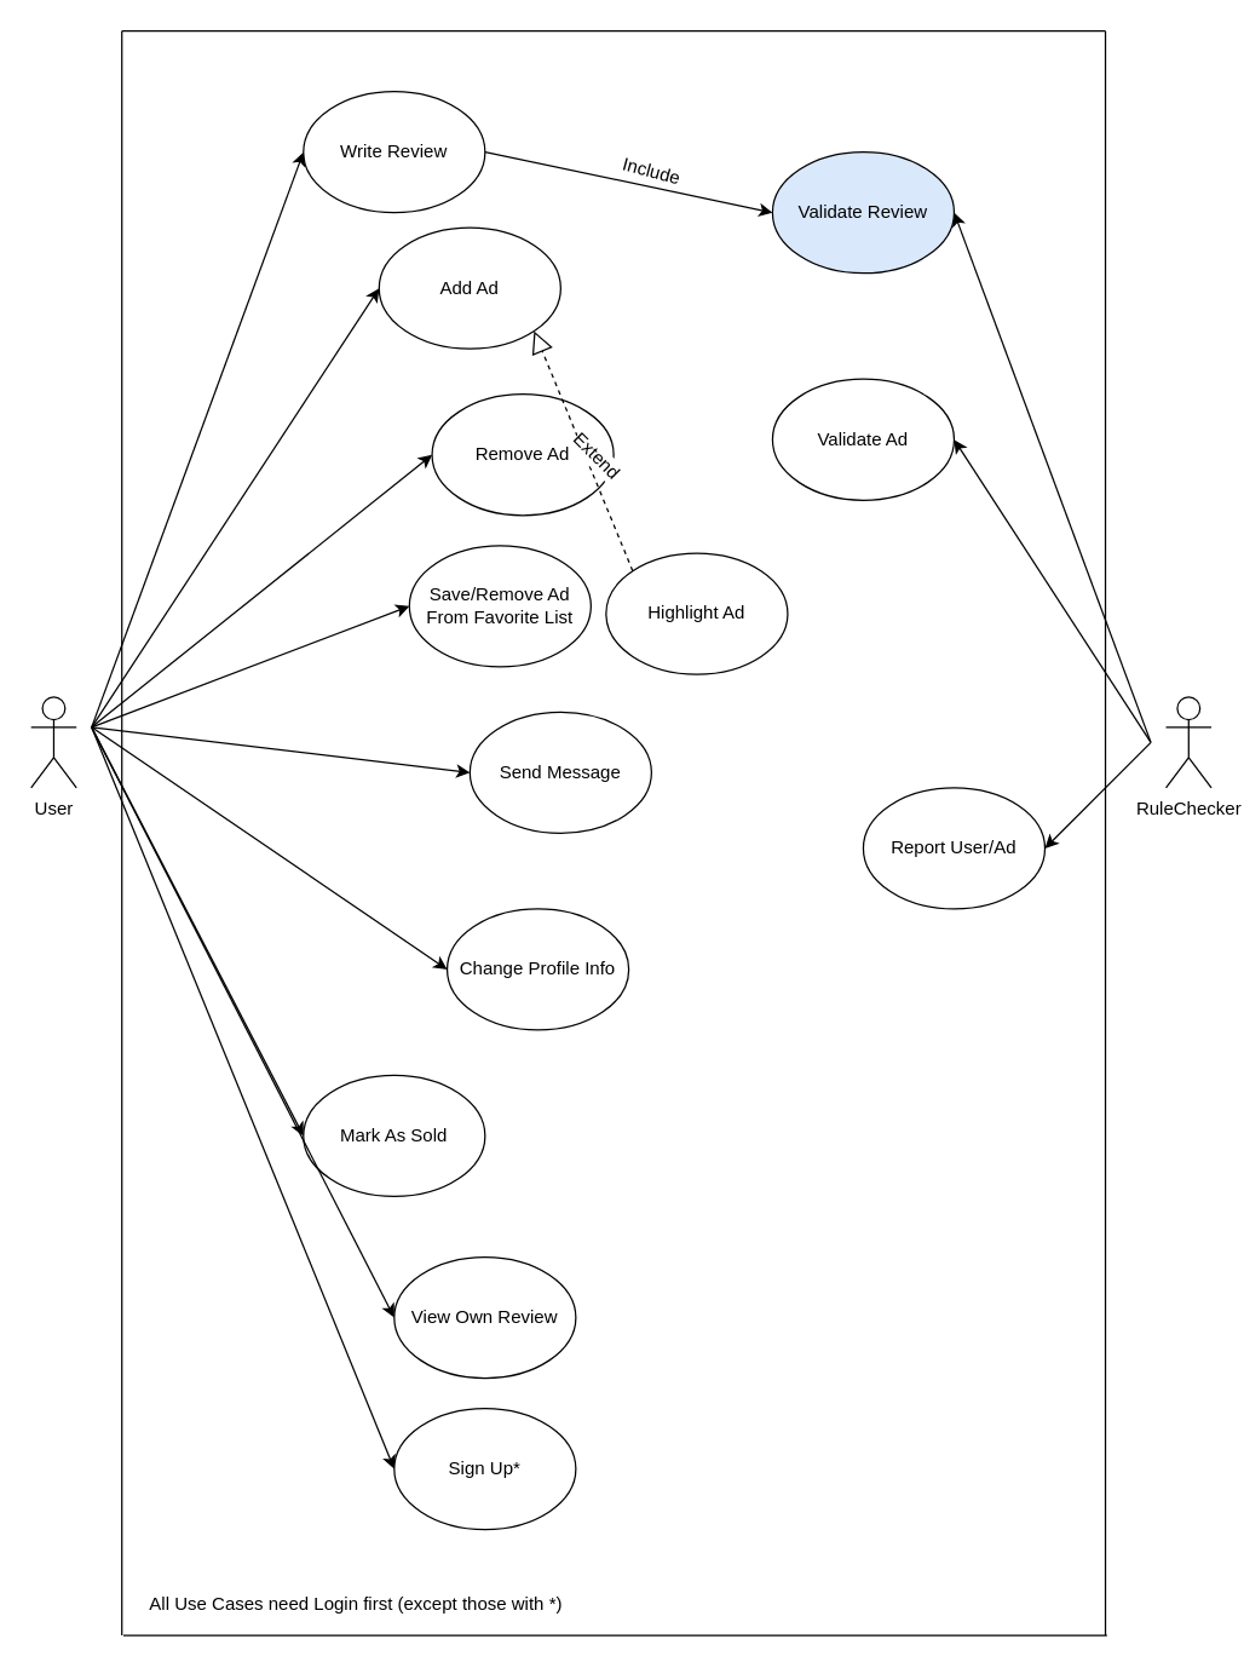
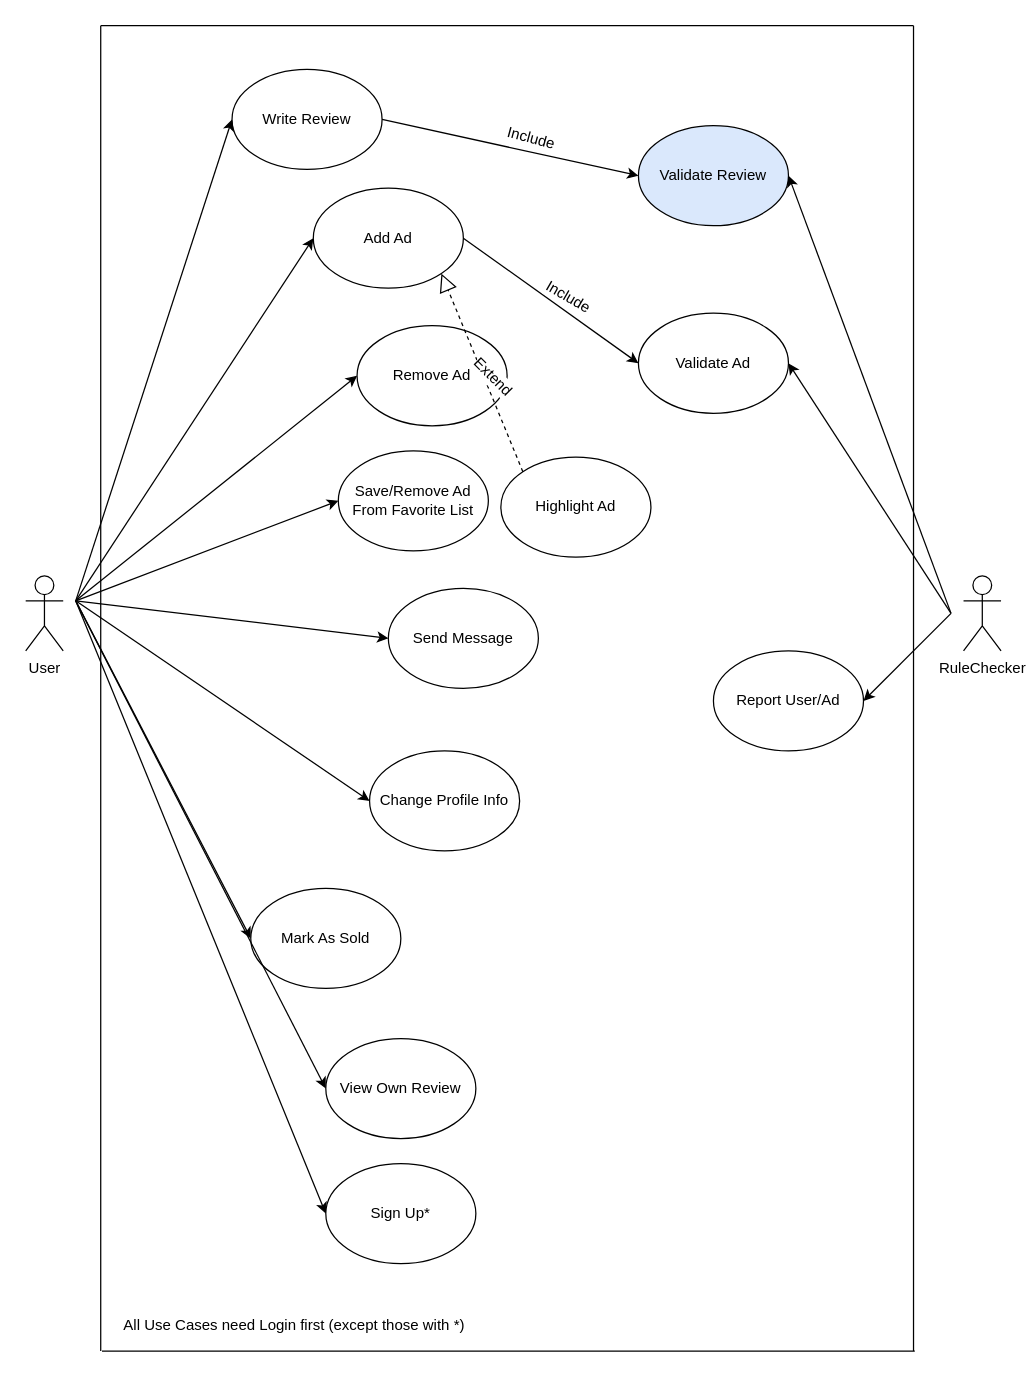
  <mxCell id="0" />
  <mxCell id="1" parent="0" />
  <mxCell id="2" value="RuleChecker" style="shape=umlActor;verticalLabelPosition=bottom;labelBackgroundColor=#ffffff;verticalAlign=top;html=1;outlineConnect=0;" parent="1" vertex="1"><mxGeometry x="770" y="460" width="30" height="60" as="geometry" /></mxCell>
  <mxCell id="3" value="" style="endArrow=classic;html=1;entryX=0;entryY=0.5;entryDx=0;entryDy=0;" parent="1" target="20" edge="1"><mxGeometry width="50" height="50" relative="1" as="geometry"><mxPoint x="60" y="480" as="sourcePoint" /><mxPoint x="350" y="150" as="targetPoint" /></mxGeometry></mxCell>
  <mxCell id="4" value="" style="endArrow=classic;html=1;entryX=0;entryY=0.5;entryDx=0;entryDy=0;" parent="1" target="11" edge="1"><mxGeometry width="50" height="50" relative="1" as="geometry"><mxPoint x="60" y="480" as="sourcePoint" /><mxPoint x="80" y="290" as="targetPoint" /></mxGeometry></mxCell>
  <mxCell id="5" value="" style="endArrow=classic;html=1;entryX=0;entryY=0.5;entryDx=0;entryDy=0;" parent="1" target="12" edge="1"><mxGeometry width="50" height="50" relative="1" as="geometry"><mxPoint x="60" y="480" as="sourcePoint" /><mxPoint x="90" y="360" as="targetPoint" /></mxGeometry></mxCell>
  <mxCell id="6" value="" style="endArrow=classic;html=1;entryX=0;entryY=0.5;entryDx=0;entryDy=0;" parent="1" target="13" edge="1"><mxGeometry width="50" height="50" relative="1" as="geometry"><mxPoint x="60" y="480" as="sourcePoint" /><mxPoint x="100" y="570" as="targetPoint" /></mxGeometry></mxCell>
  <mxCell id="7" value="" style="endArrow=classic;html=1;entryX=0;entryY=0.5;entryDx=0;entryDy=0;" parent="1" target="15" edge="1"><mxGeometry width="50" height="50" relative="1" as="geometry"><mxPoint x="60" y="480" as="sourcePoint" /><mxPoint x="90" y="650" as="targetPoint" /></mxGeometry></mxCell>
  <mxCell id="8" value="Remove Ad" style="ellipse;whiteSpace=wrap;html=1;" parent="1" vertex="1"><mxGeometry x="285" y="260" width="120" height="80" as="geometry" /></mxCell>
  <mxCell id="9" value="Validate Ad" style="ellipse;whiteSpace=wrap;html=1;" parent="1" vertex="1"><mxGeometry x="510" y="250" width="120" height="80" as="geometry" /></mxCell>
- <mxCell id="10" value="Write Review" style="ellipse;whiteSpace=wrap;html=1;" parent="1" vertex="1"><mxGeometry x="200" y="60" width="120" height="80" as="geometry" /></mxCell>
+ <mxCell id="10" value="Write Review" style="ellipse;whiteSpace=wrap;html=1;" parent="1" vertex="1"><mxGeometry x="185" y="55" width="120" height="80" as="geometry" /></mxCell>
  <mxCell id="11" value="Mark As Sold" style="ellipse;whiteSpace=wrap;html=1;" parent="1" vertex="1"><mxGeometry x="200" y="710" width="120" height="80" as="geometry" /></mxCell>
  <mxCell id="12" value="Send Message" style="ellipse;whiteSpace=wrap;html=1;" parent="1" vertex="1"><mxGeometry x="310" y="470" width="120" height="80" as="geometry" /></mxCell>
  <mxCell id="13" value="Save/Remove Ad From Favorite List" style="ellipse;whiteSpace=wrap;html=1;" parent="1" vertex="1"><mxGeometry x="270" y="360" width="120" height="80" as="geometry" /></mxCell>
  <mxCell id="14" value="View Own Review" style="ellipse;whiteSpace=wrap;html=1;" parent="1" vertex="1"><mxGeometry x="260" y="830" width="120" height="80" as="geometry" /></mxCell>
  <mxCell id="15" value="Change Profile Info" style="ellipse;whiteSpace=wrap;html=1;" parent="1" vertex="1"><mxGeometry x="295" y="600" width="120" height="80" as="geometry" /></mxCell>
  <mxCell id="16" value="Highlight Ad" style="ellipse;whiteSpace=wrap;html=1;" parent="1" vertex="1"><mxGeometry x="400" y="365" width="120" height="80" as="geometry" /></mxCell>
  <mxCell id="17" value="Validate Review" style="ellipse;whiteSpace=wrap;html=1;fillColor=#dae8fc;" parent="1" vertex="1"><mxGeometry x="510" y="100" width="120" height="80" as="geometry" /></mxCell>
  <mxCell id="18" value="Report User/Ad" style="ellipse;whiteSpace=wrap;html=1;" parent="1" vertex="1"><mxGeometry x="570" y="520" width="120" height="80" as="geometry" /></mxCell>
  <mxCell id="19" value="" style="endArrow=classic;html=1;entryX=0;entryY=0.5;entryDx=0;entryDy=0;" parent="1" target="10" edge="1"><mxGeometry width="50" height="50" relative="1" as="geometry"><mxPoint x="60" y="480" as="sourcePoint" /><mxPoint x="150" y="409.33" as="targetPoint" /></mxGeometry></mxCell>
  <mxCell id="20" value="Add Ad" style="ellipse;whiteSpace=wrap;html=1;" parent="1" vertex="1"><mxGeometry x="250" y="150" width="120" height="80" as="geometry" /></mxCell>
  <mxCell id="21" value="" style="endArrow=classic;html=1;entryX=0;entryY=0.5;entryDx=0;entryDy=0;" parent="1" target="14" edge="1"><mxGeometry width="50" height="50" relative="1" as="geometry"><mxPoint x="60" y="480" as="sourcePoint" /><mxPoint x="100" y="620" as="targetPoint" /></mxGeometry></mxCell>
  <mxCell id="22" value="User" style="shape=umlActor;verticalLabelPosition=bottom;labelBackgroundColor=#ffffff;verticalAlign=top;html=1;outlineConnect=0;" parent="1" vertex="1"><mxGeometry x="20" y="460" width="30" height="60" as="geometry" /></mxCell>
  <mxCell id="23" value="All Use Cases need Login first (except those with *)" style="text;html=1;strokeColor=none;fillColor=none;align=center;verticalAlign=middle;whiteSpace=wrap;rounded=0;" parent="1" vertex="1"><mxGeometry x="70" y="1050" width="330" height="20" as="geometry" /></mxCell>
  <mxCell id="24" value="" style="endArrow=classic;html=1;entryX=0;entryY=0.5;entryDx=0;entryDy=0;" parent="1" target="8" edge="1"><mxGeometry width="50" height="50" relative="1" as="geometry"><mxPoint x="60" y="480" as="sourcePoint" /><mxPoint x="210" y="370" as="targetPoint" /></mxGeometry></mxCell>
  <mxCell id="25" value="" style="endArrow=classic;html=1;exitX=1;exitY=0.5;exitDx=0;exitDy=0;entryX=0;entryY=0.5;entryDx=0;entryDy=0;" parent="1" source="10" target="17" edge="1"><mxGeometry width="50" height="50" relative="1" as="geometry"><mxPoint x="400" y="170" as="sourcePoint" /><mxPoint x="450" y="120" as="targetPoint" /></mxGeometry></mxCell>
  <mxCell id="26" value="Include" style="text;html=1;align=center;verticalAlign=middle;resizable=0;points=[];;labelBackgroundColor=#ffffff;rotation=15;" parent="25" vertex="1" connectable="0"><mxGeometry x="0.165" y="1" relative="1" as="geometry"><mxPoint x="-1.11" y="-10.37" as="offset" /></mxGeometry></mxCell>
+ <mxCell id="27" value="" style="endArrow=classic;html=1;exitX=1;exitY=0.5;exitDx=0;exitDy=0;entryX=0;entryY=0.5;entryDx=0;entryDy=0;" parent="1" source="20" target="9" edge="1"><mxGeometry width="50" height="50" relative="1" as="geometry"><mxPoint x="390" y="260" as="sourcePoint" /><mxPoint x="440" y="210" as="targetPoint" /></mxGeometry></mxCell>
+ <mxCell id="28" value="Include" style="text;html=1;align=center;verticalAlign=middle;resizable=0;points=[];;labelBackgroundColor=#ffffff;rotation=30;" parent="27" vertex="1" connectable="0"><mxGeometry x="0.16" y="4" relative="1" as="geometry"><mxPoint y="-8.87" as="offset" /></mxGeometry></mxCell>
  <mxCell id="29" value="" style="endArrow=block;dashed=1;endFill=0;endSize=12;html=1;exitX=0;exitY=0;exitDx=0;exitDy=0;entryX=1;entryY=1;entryDx=0;entryDy=0;" parent="1" source="16" target="20" edge="1"><mxGeometry width="160" relative="1" as="geometry"><mxPoint x="400" y="340" as="sourcePoint" /><mxPoint x="560" y="340" as="targetPoint" /></mxGeometry></mxCell>
  <mxCell id="30" value="Extend" style="text;html=1;align=center;verticalAlign=middle;resizable=0;points=[];;labelBackgroundColor=#ffffff;rotation=45;" parent="29" vertex="1" connectable="0"><mxGeometry x="-0.131" y="-1" relative="1" as="geometry"><mxPoint x="3.79" y="-8.05" as="offset" /></mxGeometry></mxCell>
  <mxCell id="31" value="" style="endArrow=classic;html=1;entryX=1;entryY=0.5;entryDx=0;entryDy=0;" parent="1" target="9" edge="1"><mxGeometry width="50" height="50" relative="1" as="geometry"><mxPoint x="760" y="490" as="sourcePoint" /><mxPoint x="740" y="310" as="targetPoint" /></mxGeometry></mxCell>
  <mxCell id="32" value="" style="endArrow=classic;html=1;entryX=1;entryY=0.5;entryDx=0;entryDy=0;" parent="1" target="18" edge="1"><mxGeometry width="50" height="50" relative="1" as="geometry"><mxPoint x="760" y="490" as="sourcePoint" /><mxPoint x="780" y="410" as="targetPoint" /></mxGeometry></mxCell>
  <mxCell id="33" value="" style="endArrow=classic;html=1;entryX=1;entryY=0.5;entryDx=0;entryDy=0;" parent="1" target="17" edge="1"><mxGeometry width="50" height="50" relative="1" as="geometry"><mxPoint x="760" y="490" as="sourcePoint" /><mxPoint x="720" y="400" as="targetPoint" /></mxGeometry></mxCell>
  <mxCell id="34" value="" style="endArrow=none;html=1;" parent="1" edge="1"><mxGeometry width="50" height="50" relative="1" as="geometry"><mxPoint x="80" y="1080" as="sourcePoint" /><mxPoint x="80" y="20" as="targetPoint" /></mxGeometry></mxCell>
  <mxCell id="35" value="" style="endArrow=none;html=1;" parent="1" edge="1"><mxGeometry width="50" height="50" relative="1" as="geometry"><mxPoint x="730" y="1080" as="sourcePoint" /><mxPoint x="730" y="20" as="targetPoint" /></mxGeometry></mxCell>
  <mxCell id="36" value="" style="endArrow=none;html=1;" parent="1" edge="1"><mxGeometry width="50" height="50" relative="1" as="geometry"><mxPoint x="80" y="20" as="sourcePoint" /><mxPoint x="730" y="20" as="targetPoint" /></mxGeometry></mxCell>
  <mxCell id="37" value="" style="endArrow=none;html=1;" parent="1" edge="1"><mxGeometry width="50" height="50" relative="1" as="geometry"><mxPoint x="81" y="1080" as="sourcePoint" /><mxPoint x="731" y="1080" as="targetPoint" /></mxGeometry></mxCell>
  <mxCell id="38" value="Sign Up*" style="ellipse;whiteSpace=wrap;html=1;" parent="1" vertex="1"><mxGeometry x="260" y="930" width="120" height="80" as="geometry" /></mxCell>
  <mxCell id="39" value="" style="endArrow=classic;html=1;entryX=0;entryY=0.5;entryDx=0;entryDy=0;" parent="1" target="38" edge="1"><mxGeometry width="50" height="50" relative="1" as="geometry"><mxPoint x="60" y="480" as="sourcePoint" /><mxPoint x="110" y="900" as="targetPoint" /></mxGeometry></mxCell>
